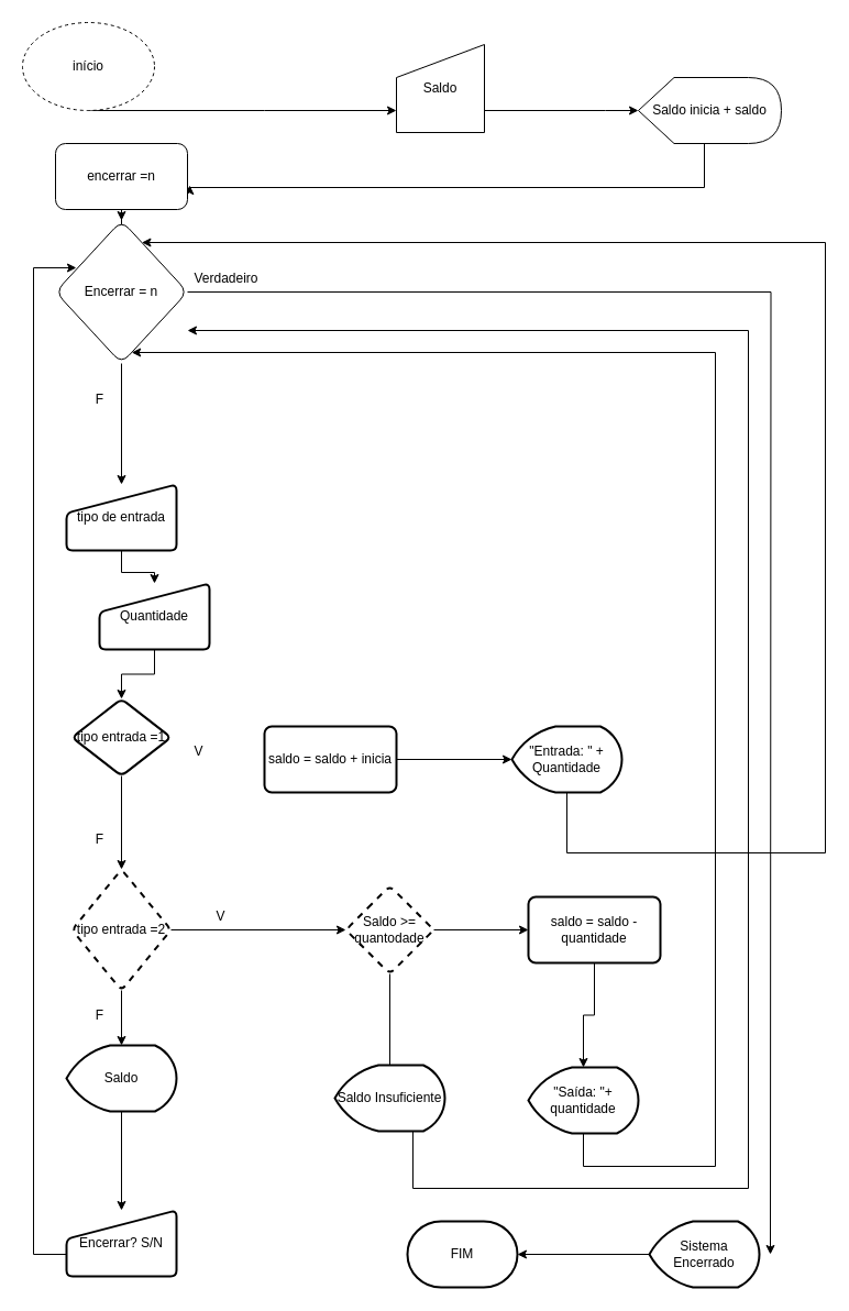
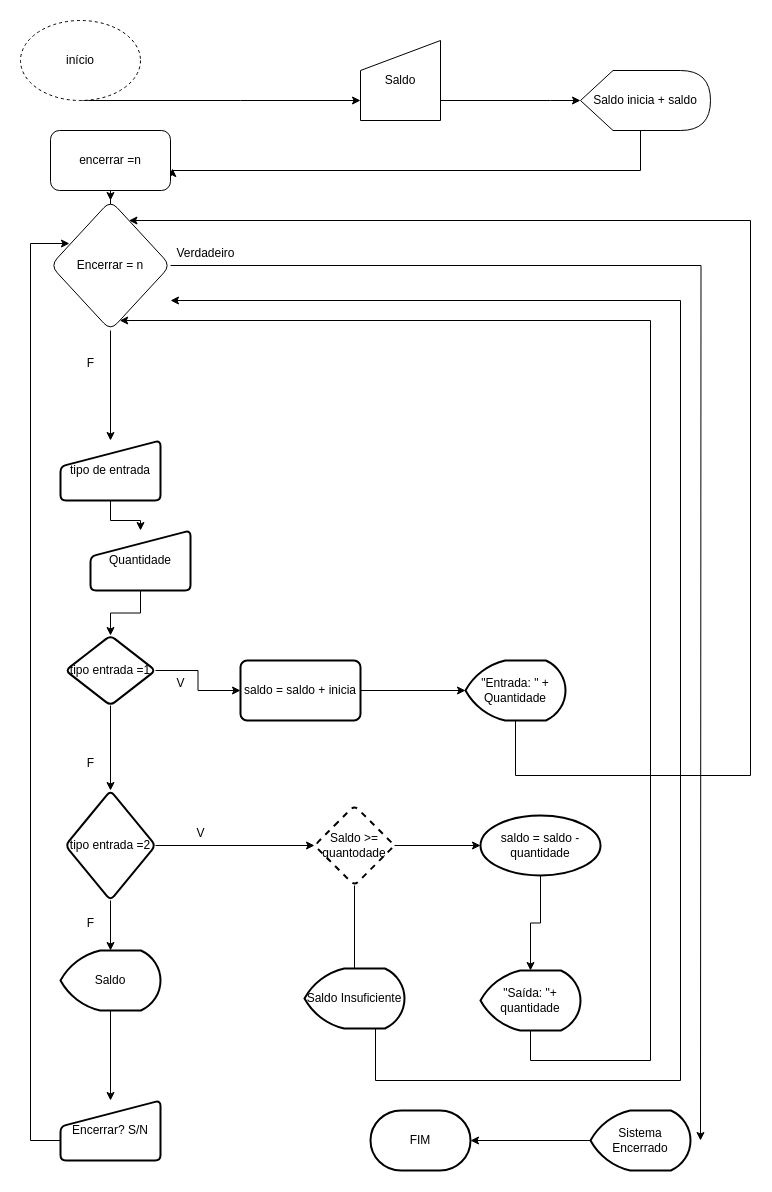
  <mxCell id="0" />
  <mxCell id="1" parent="0" />
  <mxCell id="2" style="edgeStyle=orthogonalEdgeStyle;rounded=0;orthogonalLoop=1;jettySize=auto;html=1;entryX=0;entryY=0.75;entryDx=0;entryDy=0;" parent="1" source="3" target="5" edge="1"><mxGeometry relative="1" as="geometry"><Array as="points"><mxPoint x="240" y="100" /><mxPoint x="240" y="100" /></Array></mxGeometry></mxCell>
  <mxCell id="3" value="início" style="ellipse;whiteSpace=wrap;html=1;dashed=1;" parent="1" vertex="1"><mxGeometry x="20" width="120" height="80" as="geometry" y="20" /></mxCell>
  <mxCell id="4" value="" style="edgeStyle=orthogonalEdgeStyle;rounded=0;orthogonalLoop=1;jettySize=auto;html=1;" parent="1" source="5" target="7" edge="1"><mxGeometry relative="1" as="geometry"><Array as="points"><mxPoint x="550" y="100" /><mxPoint x="550" y="100" /></Array></mxGeometry></mxCell>
  <mxCell id="5" value="Saldo" style="shape=manualInput;whiteSpace=wrap;html=1;" parent="1" vertex="1"><mxGeometry x="360" y="40" width="80" height="80" as="geometry" /></mxCell>
  <mxCell id="6" style="edgeStyle=orthogonalEdgeStyle;rounded=0;orthogonalLoop=1;jettySize=auto;html=1;entryX=1.017;entryY=0.633;entryDx=0;entryDy=0;entryPerimeter=0;" parent="1" source="7" target="9" edge="1"><mxGeometry relative="1" as="geometry"><mxPoint x="660" y="260" as="targetPoint" /><Array as="points"><mxPoint x="640" y="170" /><mxPoint x="172" y="170" /></Array></mxGeometry></mxCell>
  <mxCell id="7" value="Saldo inicia + saldo" style="shape=display;whiteSpace=wrap;html=1;" parent="1" vertex="1"><mxGeometry x="580" y="70" width="130" height="60" as="geometry" /></mxCell>
  <mxCell id="8" value="" style="edgeStyle=orthogonalEdgeStyle;rounded=0;orthogonalLoop=1;jettySize=auto;html=1;" parent="1" source="9" target="12" edge="1"><mxGeometry relative="1" as="geometry" /></mxCell>
  <mxCell id="9" value="encerrar =n" style="rounded=1;whiteSpace=wrap;html=1;" parent="1" vertex="1"><mxGeometry x="50" y="130" width="120" height="60" as="geometry" /></mxCell>
  <mxCell id="10" value="" style="edgeStyle=orthogonalEdgeStyle;rounded=0;orthogonalLoop=1;jettySize=auto;html=1;" parent="1" source="12" target="14" edge="1"><mxGeometry relative="1" as="geometry" /></mxCell>
  <mxCell id="11" style="edgeStyle=orthogonalEdgeStyle;rounded=0;orthogonalLoop=1;jettySize=auto;html=1;exitX=1;exitY=0.5;exitDx=0;exitDy=0;" parent="1" source="12" edge="1"><mxGeometry relative="1" as="geometry"><mxPoint x="700" y="1140" as="targetPoint" /><mxPoint x="220" y="265" as="sourcePoint" /></mxGeometry></mxCell>
  <mxCell id="12" value="Encerrar = n" style="rhombus;whiteSpace=wrap;html=1;rounded=1;" parent="1" vertex="1"><mxGeometry x="50" y="200" width="120" height="130" as="geometry" /></mxCell>
  <mxCell id="13" value="" style="edgeStyle=orthogonalEdgeStyle;rounded=0;orthogonalLoop=1;jettySize=auto;html=1;" parent="1" source="14" target="16" edge="1"><mxGeometry relative="1" as="geometry" /></mxCell>
  <mxCell id="14" value="tipo de entrada" style="html=1;strokeWidth=2;shape=manualInput;whiteSpace=wrap;rounded=1;size=26;arcSize=11;" parent="1" vertex="1"><mxGeometry x="60" y="440" width="100" height="60" as="geometry" /></mxCell>
  <mxCell id="15" value="" style="edgeStyle=orthogonalEdgeStyle;rounded=0;orthogonalLoop=1;jettySize=auto;html=1;" parent="1" source="16" target="19" edge="1"><mxGeometry relative="1" as="geometry" /></mxCell>
  <mxCell id="16" value="Quantidade" style="html=1;strokeWidth=2;shape=manualInput;whiteSpace=wrap;rounded=1;size=26;arcSize=11;" parent="1" vertex="1"><mxGeometry x="90" y="530" width="100" height="60" as="geometry" /></mxCell>
+ <mxCell id="17" value="" style="edgeStyle=orthogonalEdgeStyle;rounded=0;orthogonalLoop=1;jettySize=auto;html=1;" parent="1" source="19" target="21" edge="1"><mxGeometry relative="1" as="geometry" /></mxCell>
  <mxCell id="18" value="" style="edgeStyle=orthogonalEdgeStyle;rounded=0;orthogonalLoop=1;jettySize=auto;html=1;" parent="1" source="19" target="26" edge="1"><mxGeometry relative="1" as="geometry" /></mxCell>
  <mxCell id="19" value="tipo entrada =1" style="rhombus;whiteSpace=wrap;html=1;strokeWidth=2;rounded=1;arcSize=11;" parent="1" vertex="1"><mxGeometry x="65" y="635" width="90" height="70" as="geometry" /></mxCell>
  <mxCell id="20" value="" style="edgeStyle=orthogonalEdgeStyle;rounded=0;orthogonalLoop=1;jettySize=auto;html=1;" parent="1" source="21" target="23" edge="1"><mxGeometry relative="1" as="geometry" /></mxCell>
  <mxCell id="21" value="saldo = saldo + inicia" style="whiteSpace=wrap;html=1;strokeWidth=2;rounded=1;arcSize=11;" parent="1" vertex="1"><mxGeometry x="240" y="660" width="120" height="60" as="geometry" /></mxCell>
  <mxCell id="22" style="edgeStyle=orthogonalEdgeStyle;rounded=0;orthogonalLoop=1;jettySize=auto;html=1;" parent="1" source="23" target="12" edge="1"><mxGeometry relative="1" as="geometry"><mxPoint x="170" y="240" as="targetPoint" /><Array as="points"><mxPoint x="515" y="775" /><mxPoint x="750" y="775" /><mxPoint x="750" y="220" /></Array></mxGeometry></mxCell>
  <mxCell id="23" value="&quot;Entrada: &quot; + Quantidade" style="strokeWidth=2;html=1;shape=mxgraph.flowchart.display;whiteSpace=wrap;" parent="1" vertex="1"><mxGeometry x="465" y="660" width="100" height="60" as="geometry" /></mxCell>
  <mxCell id="24" value="" style="edgeStyle=orthogonalEdgeStyle;rounded=0;orthogonalLoop=1;jettySize=auto;html=1;" parent="1" source="26" target="29" edge="1"><mxGeometry relative="1" as="geometry" /></mxCell>
  <mxCell id="25" value="" style="edgeStyle=orthogonalEdgeStyle;rounded=0;orthogonalLoop=1;jettySize=auto;html=1;" parent="1" source="26" target="37" edge="1"><mxGeometry relative="1" as="geometry" /></mxCell>
- <mxCell id="26" value="tipo entrada =2" style="rhombus;whiteSpace=wrap;html=1;strokeWidth=2;rounded=1;arcSize=11;dashed=1;" parent="1" vertex="1"><mxGeometry x="65" y="790" width="90" height="110" as="geometry" /></mxCell>
+ <mxCell id="26" value="tipo entrada =2" style="rhombus;whiteSpace=wrap;html=1;strokeWidth=2;rounded=1;arcSize=11;" parent="1" vertex="1"><mxGeometry x="65" y="790" width="90" height="110" as="geometry" /></mxCell>
  <mxCell id="27" value="" style="edgeStyle=orthogonalEdgeStyle;rounded=0;orthogonalLoop=1;jettySize=auto;html=1;" parent="1" source="29" target="31" edge="1"><mxGeometry relative="1" as="geometry" /></mxCell>
  <mxCell id="28" value="" style="edgeStyle=orthogonalEdgeStyle;rounded=0;orthogonalLoop=1;jettySize=auto;html=1;endArrow=none;" parent="1" source="29" target="33" edge="1"><mxGeometry relative="1" as="geometry" /></mxCell>
  <mxCell id="29" value="Saldo &amp;gt;= quantodade" style="rhombus;whiteSpace=wrap;html=1;strokeWidth=2;rounded=1;arcSize=11;dashed=1;" parent="1" vertex="1"><mxGeometry x="314" y="805" width="80" height="80" as="geometry" /></mxCell>
  <mxCell id="30" value="" style="edgeStyle=orthogonalEdgeStyle;rounded=0;orthogonalLoop=1;jettySize=auto;html=1;" parent="1" source="31" target="35" edge="1"><mxGeometry relative="1" as="geometry" /></mxCell>
- <mxCell id="31" value="saldo = saldo - quantidade" style="whiteSpace=wrap;html=1;strokeWidth=2;rounded=1;arcSize=11;" parent="1" vertex="1"><mxGeometry x="480" y="815" width="120" height="60" as="geometry" /></mxCell>
+ <mxCell id="31" value="saldo = saldo - quantidade" style="ellipse;whiteSpace=wrap;html=1;strokeWidth=2;arcSize=11;" parent="1" vertex="1"><mxGeometry x="480" y="815" width="120" height="60" as="geometry" /></mxCell>
  <mxCell id="32" style="edgeStyle=orthogonalEdgeStyle;rounded=0;orthogonalLoop=1;jettySize=auto;html=1;" parent="1" source="33" edge="1"><mxGeometry relative="1" as="geometry"><mxPoint x="170" y="300" as="targetPoint" /><Array as="points"><mxPoint x="375" y="1080" /><mxPoint x="680" y="1080" /><mxPoint x="680" y="300" /></Array></mxGeometry></mxCell>
  <mxCell id="33" value="Saldo Insuficiente" style="strokeWidth=2;html=1;shape=mxgraph.flowchart.display;whiteSpace=wrap;" parent="1" vertex="1"><mxGeometry x="304" y="968" width="100" height="60" as="geometry" /></mxCell>
  <mxCell id="34" style="edgeStyle=orthogonalEdgeStyle;rounded=0;orthogonalLoop=1;jettySize=auto;html=1;" parent="1" source="35" target="12" edge="1"><mxGeometry relative="1" as="geometry"><Array as="points"><mxPoint x="530" y="1060" /><mxPoint x="650" y="1060" /><mxPoint x="650" y="320" /></Array></mxGeometry></mxCell>
  <mxCell id="35" value="&quot;Saída: &quot;+ quantidade" style="strokeWidth=2;html=1;shape=mxgraph.flowchart.display;whiteSpace=wrap;" parent="1" vertex="1"><mxGeometry x="480" y="970" width="100" height="60" as="geometry" /></mxCell>
  <mxCell id="36" value="" style="edgeStyle=orthogonalEdgeStyle;rounded=0;orthogonalLoop=1;jettySize=auto;html=1;" parent="1" source="37" target="39" edge="1"><mxGeometry relative="1" as="geometry" /></mxCell>
  <mxCell id="37" value="Saldo" style="strokeWidth=2;html=1;shape=mxgraph.flowchart.display;whiteSpace=wrap;" parent="1" vertex="1"><mxGeometry x="60" y="950" width="100" height="60" as="geometry" /></mxCell>
  <mxCell id="38" style="edgeStyle=orthogonalEdgeStyle;rounded=0;orthogonalLoop=1;jettySize=auto;html=1;entryX=0.158;entryY=0.331;entryDx=0;entryDy=0;entryPerimeter=0;" parent="1" source="39" target="12" edge="1"><mxGeometry relative="1" as="geometry"><mxPoint x="60" y="340" as="targetPoint" /><Array as="points"><mxPoint x="30" y="1140" /><mxPoint x="30" y="243" /></Array></mxGeometry></mxCell>
  <mxCell id="39" value="Encerrar? S/N" style="html=1;strokeWidth=2;shape=manualInput;whiteSpace=wrap;rounded=1;size=26;arcSize=11;" parent="1" vertex="1"><mxGeometry x="60" y="1100" width="100" height="60" as="geometry" /></mxCell>
  <mxCell id="40" value="" style="edgeStyle=orthogonalEdgeStyle;rounded=0;orthogonalLoop=1;jettySize=auto;html=1;" parent="1" source="41" target="42" edge="1"><mxGeometry relative="1" as="geometry" /></mxCell>
  <mxCell id="41" value="Sistema Encerrado" style="strokeWidth=2;html=1;shape=mxgraph.flowchart.display;whiteSpace=wrap;" parent="1" vertex="1"><mxGeometry x="590" y="1110" width="100" height="60" as="geometry" /></mxCell>
  <mxCell id="42" value="FIM" style="strokeWidth=2;html=1;shape=mxgraph.flowchart.terminator;whiteSpace=wrap;" parent="1" vertex="1"><mxGeometry x="370" y="1110" width="100" height="60" as="geometry" /></mxCell>
  <mxCell id="43" value="Verdadeiro" style="text;html=1;align=center;verticalAlign=middle;resizable=0;points=[];autosize=1;strokeColor=none;fillColor=none;" vertex="1" parent="1"><mxGeometry x="165" y="238" width="80" height="30" as="geometry" /></mxCell>
  <mxCell id="44" value="F" style="text;html=1;align=center;verticalAlign=middle;resizable=0;points=[];autosize=1;strokeColor=none;fillColor=none;" vertex="1" parent="1"><mxGeometry x="75" y="348" width="30" height="30" as="geometry" /></mxCell>
  <mxCell id="45" value="V" style="text;html=1;align=center;verticalAlign=middle;resizable=0;points=[];autosize=1;strokeColor=none;fillColor=none;" vertex="1" parent="1"><mxGeometry x="165" y="668" width="30" height="30" as="geometry" /></mxCell>
  <mxCell id="46" value="F" style="text;html=1;align=center;verticalAlign=middle;resizable=0;points=[];autosize=1;strokeColor=none;fillColor=none;" vertex="1" parent="1"><mxGeometry x="75" y="748" width="30" height="30" as="geometry" /></mxCell>
  <mxCell id="47" value="V" style="text;html=1;align=center;verticalAlign=middle;resizable=0;points=[];autosize=1;strokeColor=none;fillColor=none;" vertex="1" parent="1"><mxGeometry x="185" y="818" width="30" height="30" as="geometry" /></mxCell>
  <mxCell id="48" value="F" style="text;html=1;align=center;verticalAlign=middle;resizable=0;points=[];autosize=1;strokeColor=none;fillColor=none;" vertex="1" parent="1"><mxGeometry x="75" y="908" width="30" height="30" as="geometry" /></mxCell>
